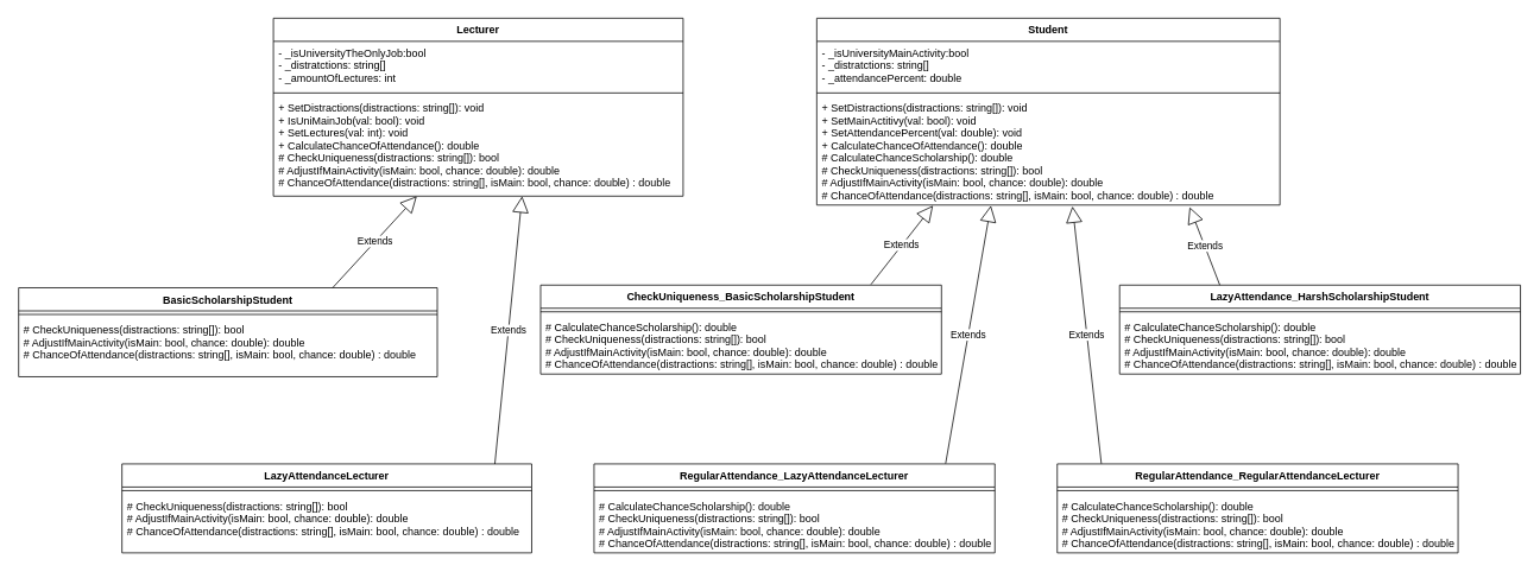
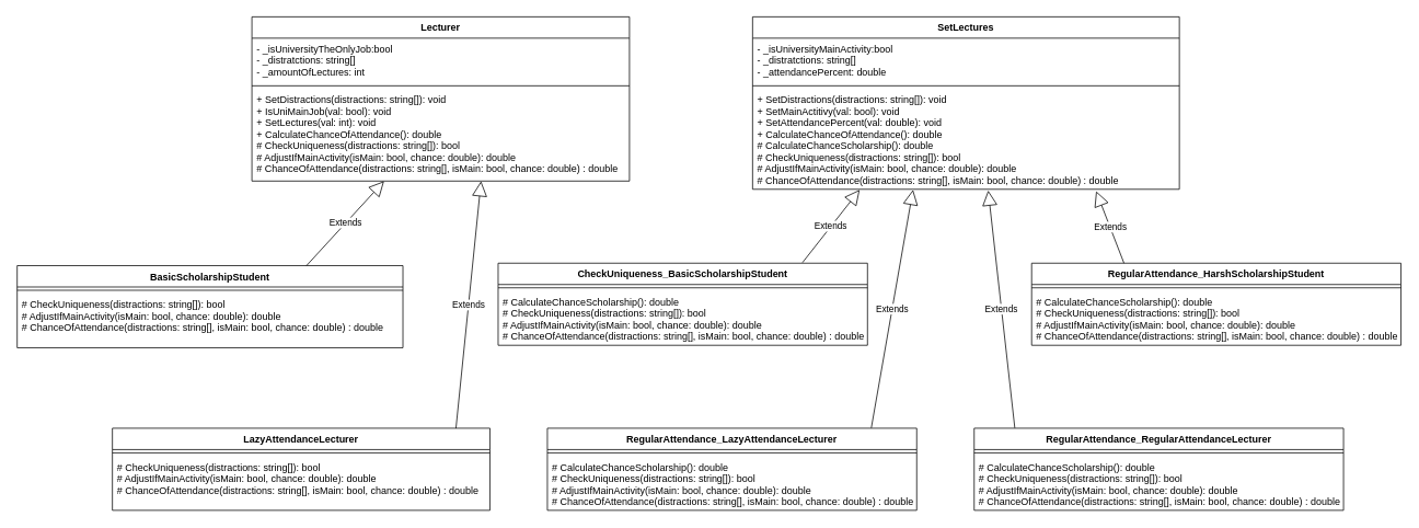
  <mxCell id="0" />
  <mxCell id="1" parent="0" />
- <mxCell id="2" value="Student" style="swimlane;fontStyle=1;align=center;verticalAlign=top;childLayout=stackLayout;horizontal=1;startSize=26;horizontalStack=0;resizeParent=1;resizeParentMax=0;resizeLast=0;collapsible=1;marginBottom=0;" vertex="1" parent="1"><mxGeometry x="916" y="20" width="520" height="210" as="geometry" /></mxCell>
+ <mxCell id="2" value="SetLectures" style="swimlane;fontStyle=1;align=center;verticalAlign=top;childLayout=stackLayout;horizontal=1;startSize=26;horizontalStack=0;resizeParent=1;resizeParentMax=0;resizeLast=0;collapsible=1;marginBottom=0;" vertex="1" parent="1"><mxGeometry x="916" y="20" width="520" height="210" as="geometry" /></mxCell>
  <mxCell id="3" value="- _isUniversityMainActivity:bool&#10;- _distratctions: string[]&#10;- _attendancePercent: double&#10;" style="text;strokeColor=none;fillColor=none;align=left;verticalAlign=top;spacingLeft=4;spacingRight=4;overflow=hidden;rotatable=0;points=[[0,0.5],[1,0.5]];portConstraint=eastwest;" vertex="1" parent="2"><mxGeometry y="26" width="520" height="54" as="geometry" /></mxCell>
  <mxCell id="4" value="" style="line;strokeWidth=1;fillColor=none;align=left;verticalAlign=middle;spacingTop=-1;spacingLeft=3;spacingRight=3;rotatable=0;labelPosition=right;points=[];portConstraint=eastwest;" vertex="1" parent="2"><mxGeometry y="80" width="520" height="8" as="geometry" /></mxCell>
  <mxCell id="5" value="+ SetDistractions(distractions: string[]): void&#10;+ SetMainActitivy(val: bool): void&#10;+ SetAttendancePercent(val: double): void&#10;+ CalculateChanceOfAttendance(): double&#10;# CalculateChanceScholarship(): double&#10;# CheckUniqueness(distractions: string[]): bool&#10;# AdjustIfMainActivity(isMain: bool, chance: double): double&#10;# ChanceOfAttendance(distractions: string[], isMain: bool, chance: double) : double" style="text;strokeColor=none;fillColor=none;align=left;verticalAlign=top;spacingLeft=4;spacingRight=4;overflow=hidden;rotatable=0;points=[[0,0.5],[1,0.5]];portConstraint=eastwest;" vertex="1" parent="2"><mxGeometry y="88" width="520" height="122" as="geometry" /></mxCell>
  <mxCell id="6" value="Lecturer" style="swimlane;fontStyle=1;align=center;verticalAlign=top;childLayout=stackLayout;horizontal=1;startSize=26;horizontalStack=0;resizeParent=1;resizeParentMax=0;resizeLast=0;collapsible=1;marginBottom=0;" vertex="1" parent="1"><mxGeometry x="306" y="20" width="460" height="200" as="geometry" /></mxCell>
  <mxCell id="7" value="- _isUniversityTheOnlyJob:bool&#10;- _distratctions: string[]&#10;- _amountOfLectures: int&#10;" style="text;strokeColor=none;fillColor=none;align=left;verticalAlign=top;spacingLeft=4;spacingRight=4;overflow=hidden;rotatable=0;points=[[0,0.5],[1,0.5]];portConstraint=eastwest;" vertex="1" parent="6"><mxGeometry y="26" width="460" height="54" as="geometry" /></mxCell>
  <mxCell id="8" value="" style="line;strokeWidth=1;fillColor=none;align=left;verticalAlign=middle;spacingTop=-1;spacingLeft=3;spacingRight=3;rotatable=0;labelPosition=right;points=[];portConstraint=eastwest;" vertex="1" parent="6"><mxGeometry y="80" width="460" height="8" as="geometry" /></mxCell>
  <mxCell id="9" value="+ SetDistractions(distractions: string[]): void&#10;+ IsUniMainJob(val: bool): void&#10;+ SetLectures(val: int): void&#10;+ CalculateChanceOfAttendance(): double&#10;# CheckUniqueness(distractions: string[]): bool&#10;# AdjustIfMainActivity(isMain: bool, chance: double): double&#10;# ChanceOfAttendance(distractions: string[], isMain: bool, chance: double) : double&#10;" style="text;strokeColor=none;fillColor=none;align=left;verticalAlign=top;spacingLeft=4;spacingRight=4;overflow=hidden;rotatable=0;points=[[0,0.5],[1,0.5]];portConstraint=eastwest;" vertex="1" parent="6"><mxGeometry y="88" width="460" height="112" as="geometry" /></mxCell>
  <mxCell id="10" value="CheckUniqueness_BasicScholarshipStudent" style="swimlane;fontStyle=1;align=center;verticalAlign=top;childLayout=stackLayout;horizontal=1;startSize=26;horizontalStack=0;resizeParent=1;resizeParentMax=0;resizeLast=0;collapsible=1;marginBottom=0;" vertex="1" parent="1"><mxGeometry x="606" y="320" width="450" height="100" as="geometry" /></mxCell>
  <mxCell id="11" value="" style="line;strokeWidth=1;fillColor=none;align=left;verticalAlign=middle;spacingTop=-1;spacingLeft=3;spacingRight=3;rotatable=0;labelPosition=right;points=[];portConstraint=eastwest;" vertex="1" parent="10"><mxGeometry y="26" width="450" height="8" as="geometry" /></mxCell>
  <mxCell id="12" value="# CalculateChanceScholarship(): double&#10;# CheckUniqueness(distractions: string[]): bool&#10;# AdjustIfMainActivity(isMain: bool, chance: double): double&#10;# ChanceOfAttendance(distractions: string[], isMain: bool, chance: double) : double" style="text;strokeColor=none;fillColor=none;align=left;verticalAlign=top;spacingLeft=4;spacingRight=4;overflow=hidden;rotatable=0;points=[[0,0.5],[1,0.5]];portConstraint=eastwest;" vertex="1" parent="10"><mxGeometry y="34" width="450" height="66" as="geometry" /></mxCell>
  <mxCell id="13" value="RegularAttendance_LazyAttendanceLecturer" style="swimlane;fontStyle=1;align=center;verticalAlign=top;childLayout=stackLayout;horizontal=1;startSize=26;horizontalStack=0;resizeParent=1;resizeParentMax=0;resizeLast=0;collapsible=1;marginBottom=0;" vertex="1" parent="1"><mxGeometry x="666" y="521" width="450" height="100" as="geometry" /></mxCell>
  <mxCell id="14" value="" style="line;strokeWidth=1;fillColor=none;align=left;verticalAlign=middle;spacingTop=-1;spacingLeft=3;spacingRight=3;rotatable=0;labelPosition=right;points=[];portConstraint=eastwest;" vertex="1" parent="13"><mxGeometry y="26" width="450" height="8" as="geometry" /></mxCell>
  <mxCell id="15" value="# CalculateChanceScholarship(): double&#10;# CheckUniqueness(distractions: string[]): bool&#10;# AdjustIfMainActivity(isMain: bool, chance: double): double&#10;# ChanceOfAttendance(distractions: string[], isMain: bool, chance: double) : double" style="text;strokeColor=none;fillColor=none;align=left;verticalAlign=top;spacingLeft=4;spacingRight=4;overflow=hidden;rotatable=0;points=[[0,0.5],[1,0.5]];portConstraint=eastwest;" vertex="1" parent="13"><mxGeometry y="34" width="450" height="66" as="geometry" /></mxCell>
  <mxCell id="16" value="RegularAttendance_RegularAttendanceLecturer" style="swimlane;fontStyle=1;align=center;verticalAlign=top;childLayout=stackLayout;horizontal=1;startSize=26;horizontalStack=0;resizeParent=1;resizeParentMax=0;resizeLast=0;collapsible=1;marginBottom=0;" vertex="1" parent="1"><mxGeometry x="1186" y="521" width="450" height="100" as="geometry" /></mxCell>
  <mxCell id="17" value="" style="line;strokeWidth=1;fillColor=none;align=left;verticalAlign=middle;spacingTop=-1;spacingLeft=3;spacingRight=3;rotatable=0;labelPosition=right;points=[];portConstraint=eastwest;" vertex="1" parent="16"><mxGeometry y="26" width="450" height="8" as="geometry" /></mxCell>
  <mxCell id="18" value="# CalculateChanceScholarship(): double&#10;# CheckUniqueness(distractions: string[]): bool&#10;# AdjustIfMainActivity(isMain: bool, chance: double): double&#10;# ChanceOfAttendance(distractions: string[], isMain: bool, chance: double) : double" style="text;strokeColor=none;fillColor=none;align=left;verticalAlign=top;spacingLeft=4;spacingRight=4;overflow=hidden;rotatable=0;points=[[0,0.5],[1,0.5]];portConstraint=eastwest;" vertex="1" parent="16"><mxGeometry y="34" width="450" height="66" as="geometry" /></mxCell>
- <mxCell id="19" value="LazyAttendance_HarshScholarshipStudent" style="swimlane;fontStyle=1;align=center;verticalAlign=top;childLayout=stackLayout;horizontal=1;startSize=26;horizontalStack=0;resizeParent=1;resizeParentMax=0;resizeLast=0;collapsible=1;marginBottom=0;" vertex="1" parent="1"><mxGeometry x="1256" y="320" width="450" height="100" as="geometry" /></mxCell>
+ <mxCell id="19" value="RegularAttendance_HarshScholarshipStudent" style="swimlane;fontStyle=1;align=center;verticalAlign=top;childLayout=stackLayout;horizontal=1;startSize=26;horizontalStack=0;resizeParent=1;resizeParentMax=0;resizeLast=0;collapsible=1;marginBottom=0;" vertex="1" parent="1"><mxGeometry x="1256" y="320" width="450" height="100" as="geometry" /></mxCell>
  <mxCell id="20" value="" style="line;strokeWidth=1;fillColor=none;align=left;verticalAlign=middle;spacingTop=-1;spacingLeft=3;spacingRight=3;rotatable=0;labelPosition=right;points=[];portConstraint=eastwest;" vertex="1" parent="19"><mxGeometry y="26" width="450" height="8" as="geometry" /></mxCell>
  <mxCell id="21" value="# CalculateChanceScholarship(): double&#10;# CheckUniqueness(distractions: string[]): bool&#10;# AdjustIfMainActivity(isMain: bool, chance: double): double&#10;# ChanceOfAttendance(distractions: string[], isMain: bool, chance: double) : double" style="text;strokeColor=none;fillColor=none;align=left;verticalAlign=top;spacingLeft=4;spacingRight=4;overflow=hidden;rotatable=0;points=[[0,0.5],[1,0.5]];portConstraint=eastwest;" vertex="1" parent="19"><mxGeometry y="34" width="450" height="66" as="geometry" /></mxCell>
  <mxCell id="22" value="Extends" style="endArrow=block;endSize=16;endFill=0;html=1;entryX=0.552;entryY=1.012;entryDx=0;entryDy=0;entryPerimeter=0;exitX=0.11;exitY=-0.003;exitDx=0;exitDy=0;exitPerimeter=0;" edge="1" parent="1" source="16" target="5"><mxGeometry width="160" relative="1" as="geometry"><mxPoint x="946" y="280" as="sourcePoint" /><mxPoint x="1106" y="280" as="targetPoint" /></mxGeometry></mxCell>
  <mxCell id="23" value="Extends" style="endArrow=block;endSize=16;endFill=0;html=1;exitX=0.877;exitY=-0.003;exitDx=0;exitDy=0;exitPerimeter=0;entryX=0.376;entryY=1.005;entryDx=0;entryDy=0;entryPerimeter=0;" edge="1" parent="1" source="13" target="5"><mxGeometry width="160" relative="1" as="geometry"><mxPoint x="956" y="290" as="sourcePoint" /><mxPoint x="1116" y="290" as="targetPoint" /></mxGeometry></mxCell>
  <mxCell id="24" value="Extends" style="endArrow=block;endSize=16;endFill=0;html=1;entryX=0.251;entryY=1.005;entryDx=0;entryDy=0;entryPerimeter=0;exitX=0.824;exitY=-0.007;exitDx=0;exitDy=0;exitPerimeter=0;" edge="1" parent="1" source="10" target="5"><mxGeometry width="160" relative="1" as="geometry"><mxPoint x="966" y="300" as="sourcePoint" /><mxPoint x="1126" y="300" as="targetPoint" /></mxGeometry></mxCell>
  <mxCell id="25" value="Extends" style="endArrow=block;endSize=16;endFill=0;html=1;entryX=0.805;entryY=1.019;entryDx=0;entryDy=0;entryPerimeter=0;exitX=0.25;exitY=0;exitDx=0;exitDy=0;" edge="1" parent="1" source="19" target="5"><mxGeometry width="160" relative="1" as="geometry"><mxPoint x="976" y="310" as="sourcePoint" /><mxPoint x="1136" y="310" as="targetPoint" /></mxGeometry></mxCell>
  <mxCell id="26" value="BasicScholarshipStudent" style="swimlane;fontStyle=1;align=center;verticalAlign=top;childLayout=stackLayout;horizontal=1;startSize=26;horizontalStack=0;resizeParent=1;resizeParentMax=0;resizeLast=0;collapsible=1;marginBottom=0;" vertex="1" parent="1"><mxGeometry x="20" y="323" width="470" height="100" as="geometry" /></mxCell>
  <mxCell id="27" value="" style="line;strokeWidth=1;fillColor=none;align=left;verticalAlign=middle;spacingTop=-1;spacingLeft=3;spacingRight=3;rotatable=0;labelPosition=right;points=[];portConstraint=eastwest;" vertex="1" parent="26"><mxGeometry y="26" width="470" height="8" as="geometry" /></mxCell>
  <mxCell id="28" value="# CheckUniqueness(distractions: string[]): bool&#10;# AdjustIfMainActivity(isMain: bool, chance: double): double&#10;# ChanceOfAttendance(distractions: string[], isMain: bool, chance: double) : double" style="text;strokeColor=none;fillColor=none;align=left;verticalAlign=top;spacingLeft=4;spacingRight=4;overflow=hidden;rotatable=0;points=[[0,0.5],[1,0.5]];portConstraint=eastwest;" vertex="1" parent="26"><mxGeometry y="34" width="470" height="66" as="geometry" /></mxCell>
  <mxCell id="29" value="LazyAttendanceLecturer" style="swimlane;fontStyle=1;align=center;verticalAlign=top;childLayout=stackLayout;horizontal=1;startSize=26;horizontalStack=0;resizeParent=1;resizeParentMax=0;resizeLast=0;collapsible=1;marginBottom=0;" vertex="1" parent="1"><mxGeometry x="136" y="521" width="460" height="100" as="geometry" /></mxCell>
  <mxCell id="30" value="" style="line;strokeWidth=1;fillColor=none;align=left;verticalAlign=middle;spacingTop=-1;spacingLeft=3;spacingRight=3;rotatable=0;labelPosition=right;points=[];portConstraint=eastwest;" vertex="1" parent="29"><mxGeometry y="26" width="460" height="8" as="geometry" /></mxCell>
  <mxCell id="31" value="# CheckUniqueness(distractions: string[]): bool&#10;# AdjustIfMainActivity(isMain: bool, chance: double): double&#10;# ChanceOfAttendance(distractions: string[], isMain: bool, chance: double) : double" style="text;strokeColor=none;fillColor=none;align=left;verticalAlign=top;spacingLeft=4;spacingRight=4;overflow=hidden;rotatable=0;points=[[0,0.5],[1,0.5]];portConstraint=eastwest;" vertex="1" parent="29"><mxGeometry y="34" width="460" height="66" as="geometry" /></mxCell>
  <mxCell id="32" value="Extends" style="endArrow=block;endSize=16;endFill=0;html=1;entryX=0.35;entryY=1.001;entryDx=0;entryDy=0;entryPerimeter=0;exitX=0.75;exitY=0;exitDx=0;exitDy=0;" edge="1" parent="1" source="26" target="9"><mxGeometry width="160" relative="1" as="geometry"><mxPoint x="986.8" y="329.3" as="sourcePoint" /><mxPoint x="1056.52" y="240.61" as="targetPoint" /></mxGeometry></mxCell>
  <mxCell id="33" value="Extends" style="endArrow=block;endSize=16;endFill=0;html=1;entryX=0.607;entryY=1.001;entryDx=0;entryDy=0;entryPerimeter=0;exitX=0.91;exitY=0.001;exitDx=0;exitDy=0;exitPerimeter=0;" edge="1" parent="1" source="29" target="9"><mxGeometry width="160" relative="1" as="geometry"><mxPoint x="996.8" y="339.3" as="sourcePoint" /><mxPoint x="1066.52" y="250.61" as="targetPoint" /></mxGeometry></mxCell>
